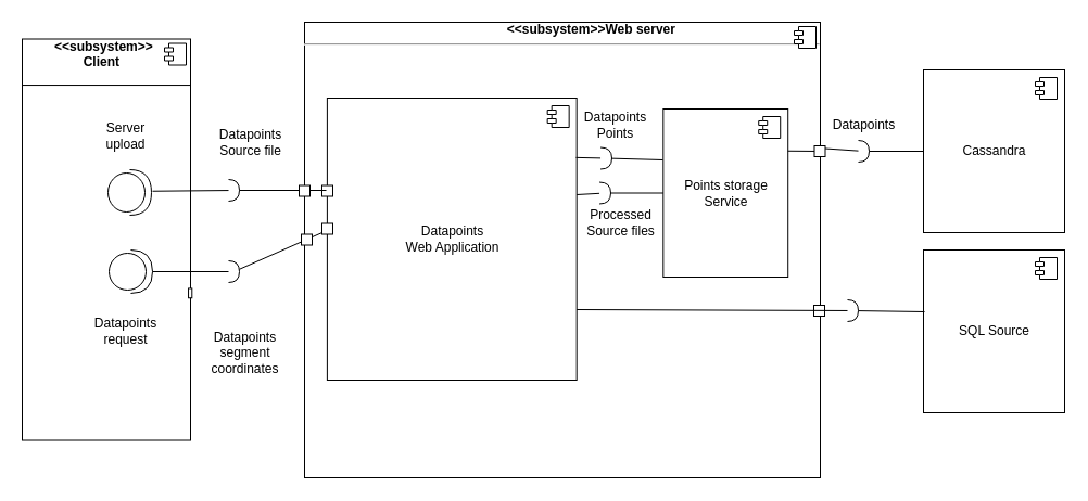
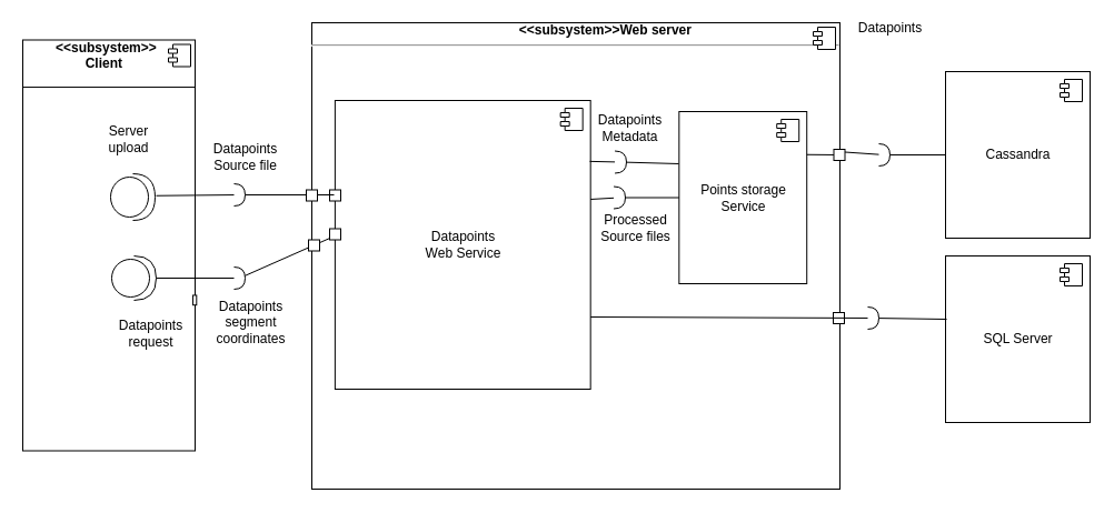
  <mxCell id="0" />
  <mxCell id="1" parent="0" />
  <mxCell id="2" value="&lt;div&gt;&amp;nbsp;&amp;nbsp;&amp;nbsp;&amp;nbsp;&amp;nbsp;&amp;nbsp;&amp;nbsp;&amp;nbsp; &lt;b&gt;&amp;lt;&amp;lt;subsystem&amp;gt;&amp;gt; &lt;br&gt;&lt;/b&gt;&lt;/div&gt;&lt;div&gt;&lt;b&gt;&amp;nbsp;&amp;nbsp;&amp;nbsp;&amp;nbsp;&amp;nbsp;&amp;nbsp;&amp;nbsp;&amp;nbsp;&amp;nbsp;&amp;nbsp;&amp;nbsp;&amp;nbsp;&amp;nbsp;&amp;nbsp;&amp;nbsp;&amp;nbsp; Client &lt;br&gt;&lt;/b&gt;&lt;/div&gt;" style="align=left;overflow=fill;html=1;" vertex="1" parent="1"><mxGeometry x="20" y="35.5" width="155" height="370" as="geometry" /></mxCell>
  <mxCell id="3" value="" style="shape=component;jettyWidth=8;jettyHeight=4;" vertex="1" parent="2"><mxGeometry x="1" width="20" height="20" relative="1" as="geometry"><mxPoint x="-24" y="4" as="offset" /></mxGeometry></mxCell>
  <mxCell id="4" value="" style="rounded=0;whiteSpace=wrap;html=1;" vertex="1" parent="2"><mxGeometry x="153.042" y="229.929" width="3.263" height="8.81" as="geometry" /></mxCell>
  <mxCell id="5" value="&amp;nbsp;&amp;nbsp;&amp;nbsp;&amp;nbsp;&amp;nbsp;&amp;nbsp;&amp;nbsp;&amp;nbsp;&amp;nbsp;&amp;nbsp;&amp;nbsp;&amp;nbsp;&amp;nbsp;&amp;nbsp;&amp;nbsp;&amp;nbsp;&amp;nbsp;&amp;nbsp;&amp;nbsp;&amp;nbsp;&amp;nbsp;&amp;nbsp;&amp;nbsp;&amp;nbsp;&amp;nbsp;&amp;nbsp;&amp;nbsp;&amp;nbsp;&amp;nbsp;&amp;nbsp;&amp;nbsp;&amp;nbsp;&amp;nbsp;&amp;nbsp;&amp;nbsp;&amp;nbsp;&amp;nbsp;&amp;nbsp;&amp;nbsp;&amp;nbsp;&amp;nbsp;&amp;nbsp;&amp;nbsp;&amp;nbsp;&amp;nbsp;&amp;nbsp;&amp;nbsp;&amp;nbsp;&amp;nbsp;&amp;nbsp;&amp;nbsp;&amp;nbsp;&amp;nbsp;&amp;nbsp;&amp;nbsp; &lt;b&gt;&amp;lt;&amp;lt;subsystem&amp;gt;&amp;gt;Web server&lt;br&gt;&lt;/b&gt;&lt;hr&gt;" style="align=left;overflow=fill;html=1;" parent="1" vertex="1"><mxGeometry x="280" y="20" width="475" height="420" as="geometry" /></mxCell>
  <mxCell id="6" value="" style="shape=component;jettyWidth=8;jettyHeight=4;" parent="5" vertex="1"><mxGeometry x="1" width="20" height="20" relative="1" as="geometry"><mxPoint x="-24" y="4" as="offset" /></mxGeometry></mxCell>
  <mxCell id="7" value="&lt;div&gt;Points storage&lt;/div&gt;&lt;div&gt;Service&lt;br&gt;&lt;/div&gt;" style="html=1;" parent="5" vertex="1"><mxGeometry x="330.333" y="80" width="114.889" height="155" as="geometry" /></mxCell>
  <mxCell id="8" value="" style="shape=component;jettyWidth=8;jettyHeight=4;" parent="7" vertex="1"><mxGeometry x="1" width="20" height="20" relative="1" as="geometry"><mxPoint x="-27" y="7" as="offset" /></mxGeometry></mxCell>
- <mxCell id="9" value="Datapoints&lt;br&gt;&lt;div&gt;Web Application&lt;/div&gt;" style="html=1;" parent="5" vertex="1"><mxGeometry x="20.889" y="70" width="229.778" height="260" as="geometry" /></mxCell>
+ <mxCell id="9" value="Datapoints&lt;br&gt;&lt;div&gt;Web Service&lt;/div&gt;" style="html=1;" parent="5" vertex="1"><mxGeometry x="20.889" y="70" width="229.778" height="260" as="geometry" /></mxCell>
  <mxCell id="10" value="" style="shape=component;jettyWidth=8;jettyHeight=4;" parent="9" vertex="1"><mxGeometry x="1" width="20" height="20" relative="1" as="geometry"><mxPoint x="-27" y="7" as="offset" /></mxGeometry></mxCell>
  <mxCell id="11" value="" style="rounded=0;whiteSpace=wrap;html=1;" parent="9" vertex="1"><mxGeometry x="-4.889" y="80.5" width="10" height="10" as="geometry" /></mxCell>
  <mxCell id="12" value="" style="edgeStyle=none;rounded=1;orthogonalLoop=1;jettySize=auto;html=1;endArrow=none;endFill=0;strokeColor=#000000;" parent="5" source="14" target="7" edge="1"><mxGeometry relative="1" as="geometry" /></mxCell>
  <mxCell id="13" value="" style="edgeStyle=none;rounded=1;orthogonalLoop=1;jettySize=auto;html=1;endArrow=none;endFill=0;strokeColor=#000000;" parent="5" source="14" edge="1"><mxGeometry relative="1" as="geometry"><mxPoint x="250.667" y="159" as="targetPoint" /></mxGeometry></mxCell>
  <mxCell id="14" value="" style="shape=requiredInterface;html=1;verticalLabelPosition=bottom;" parent="5" vertex="1"><mxGeometry x="271.556" y="147.5" width="10.444" height="20" as="geometry" /></mxCell>
  <mxCell id="15" value="&lt;div&gt;Processed&lt;/div&gt;&lt;div&gt;Source files&lt;br&gt;&lt;/div&gt;" style="text;html=1;align=center;verticalAlign=middle;resizable=0;points=[];;autosize=1;" parent="5" vertex="1"><mxGeometry x="250.5" y="170" width="80" height="30" as="geometry" /></mxCell>
- <mxCell id="16" value="&lt;div&gt;Datapoints&lt;/div&gt;&lt;div&gt;Points&lt;br&gt;&lt;/div&gt;" style="text;html=1;align=center;verticalAlign=middle;resizable=0;points=[];;autosize=1;" parent="5" vertex="1"><mxGeometry x="250.5" y="80" width="70" height="30" as="geometry" /></mxCell>
+ <mxCell id="16" value="&lt;div&gt;Datapoints&lt;/div&gt;&lt;div&gt;Metadata&lt;br&gt;&lt;/div&gt;" style="text;html=1;align=center;verticalAlign=middle;resizable=0;points=[];;autosize=1;" parent="5" vertex="1"><mxGeometry x="250.5" y="80" width="70" height="30" as="geometry" /></mxCell>
  <mxCell id="17" value="" style="rounded=0;whiteSpace=wrap;html=1;" parent="5" vertex="1"><mxGeometry x="469" y="261" width="10" height="10" as="geometry" /></mxCell>
  <mxCell id="18" value="Cassandra" style="html=1;" parent="1" vertex="1"><mxGeometry x="850" y="64" width="130" height="150" as="geometry" /></mxCell>
  <mxCell id="19" value="" style="shape=component;jettyWidth=8;jettyHeight=4;" parent="18" vertex="1"><mxGeometry x="1" width="20" height="20" relative="1" as="geometry"><mxPoint x="-27" y="7" as="offset" /></mxGeometry></mxCell>
- <mxCell id="20" value="SQL Source" style="html=1;" parent="1" vertex="1"><mxGeometry x="850" y="230" width="130" height="150" as="geometry" /></mxCell>
+ <mxCell id="20" value="SQL Server" style="html=1;" parent="1" vertex="1"><mxGeometry x="850" y="230" width="130" height="150" as="geometry" /></mxCell>
  <mxCell id="21" value="" style="shape=component;jettyWidth=8;jettyHeight=4;" parent="20" vertex="1"><mxGeometry x="1" width="20" height="20" relative="1" as="geometry"><mxPoint x="-27" y="7" as="offset" /></mxGeometry></mxCell>
  <mxCell id="22" style="edgeStyle=none;rounded=1;orthogonalLoop=1;jettySize=auto;html=1;endArrow=none;endFill=0;strokeColor=#000000;entryX=0;entryY=0.5;entryDx=0;entryDy=0;entryPerimeter=0;" parent="1" target="24" edge="1"><mxGeometry relative="1" as="geometry"><mxPoint x="170" y="250" as="targetPoint" /><mxPoint x="140" y="250" as="sourcePoint" /></mxGeometry></mxCell>
  <mxCell id="23" value="" style="edgeStyle=none;rounded=1;orthogonalLoop=1;jettySize=auto;html=1;endArrow=none;endFill=0;strokeColor=#000000;entryX=0;entryY=0.469;entryDx=0;entryDy=0;entryPerimeter=0;" parent="1" source="24" target="9" edge="1"><mxGeometry relative="1" as="geometry"><mxPoint x="300" y="250" as="targetPoint" /></mxGeometry></mxCell>
  <mxCell id="24" value="" style="shape=requiredInterface;html=1;verticalLabelPosition=bottom;" parent="1" vertex="1"><mxGeometry x="210" y="240" width="10" height="20" as="geometry" /></mxCell>
- <mxCell id="25" value="&lt;div&gt;Datapoints &lt;br&gt;&lt;/div&gt;&lt;div&gt;request&lt;br&gt;&lt;/div&gt;" style="text;html=1;align=center;verticalAlign=middle;resizable=0;points=[];;autosize=1;" parent="1" vertex="1"><mxGeometry x="80" y="290" width="70" height="30" as="geometry" /></mxCell>
+ <mxCell id="25" value="&lt;div&gt;Datapoints &lt;br&gt;&lt;/div&gt;&lt;div&gt;request&lt;br&gt;&lt;/div&gt;" style="text;html=1;align=center;verticalAlign=middle;resizable=0;points=[];;autosize=1;" parent="1" vertex="1"><mxGeometry x="100" y="285" width="70" height="30" as="geometry" /></mxCell>
  <mxCell id="26" value="" style="edgeStyle=none;rounded=1;orthogonalLoop=1;jettySize=auto;html=1;endArrow=none;endFill=0;strokeColor=#000000;" parent="1" target="28" edge="1"><mxGeometry relative="1" as="geometry"><mxPoint x="140" y="175.75" as="sourcePoint" /></mxGeometry></mxCell>
  <mxCell id="27" value="" style="edgeStyle=none;rounded=1;orthogonalLoop=1;jettySize=auto;html=1;endArrow=none;endFill=0;strokeColor=#000000;" parent="1" source="28" edge="1"><mxGeometry relative="1" as="geometry"><mxPoint x="300" y="175" as="targetPoint" /></mxGeometry></mxCell>
  <mxCell id="28" value="" style="shape=requiredInterface;html=1;verticalLabelPosition=bottom;" parent="1" vertex="1"><mxGeometry x="210" y="165" width="10" height="20" as="geometry" /></mxCell>
  <mxCell id="29" value="&lt;div&gt;Server&lt;/div&gt;&lt;div&gt;upload&lt;br&gt;&lt;/div&gt;" style="text;html=1;align=center;verticalAlign=middle;resizable=0;points=[];;autosize=1;" parent="1" vertex="1"><mxGeometry x="80" y="110" width="70" height="30" as="geometry" /></mxCell>
- <mxCell id="30" value="&lt;div&gt;Datapoints&lt;/div&gt;&lt;div&gt;Source file&lt;br&gt;&lt;/div&gt;" style="text;html=1;align=center;verticalAlign=middle;resizable=0;points=[];;autosize=1;" parent="1" vertex="1"><mxGeometry x="195" y="116" width="70" height="30" as="geometry" /></mxCell>
- <mxCell id="31" value="&lt;div&gt;Datapoints &lt;br&gt;&lt;/div&gt;&lt;div&gt;segment &lt;br&gt;&lt;/div&gt;&lt;div&gt;coordinates&lt;br&gt;&lt;/div&gt;" style="text;html=1;align=center;verticalAlign=middle;resizable=0;points=[];;autosize=1;" parent="1" vertex="1"><mxGeometry x="185" y="300" width="80" height="50" as="geometry" /></mxCell>
+ <mxCell id="30" value="&lt;div&gt;Datapoints&lt;/div&gt;&lt;div&gt;Source file&lt;br&gt;&lt;/div&gt;" style="text;html=1;align=center;verticalAlign=middle;resizable=0;points=[];;autosize=1;" parent="1" vertex="1"><mxGeometry x="185" y="126" width="70" height="30" as="geometry" /></mxCell>
+ <mxCell id="31" value="&lt;div&gt;Datapoints &lt;br&gt;&lt;/div&gt;&lt;div&gt;segment &lt;br&gt;&lt;/div&gt;&lt;div&gt;coordinates&lt;br&gt;&lt;/div&gt;" style="text;html=1;align=center;verticalAlign=middle;resizable=0;points=[];;autosize=1;" parent="1" vertex="1"><mxGeometry x="185" y="265" width="80" height="50" as="geometry" /></mxCell>
  <mxCell id="32" value="" style="edgeStyle=none;rounded=1;orthogonalLoop=1;jettySize=auto;html=1;endArrow=none;endFill=0;strokeColor=#000000;entryX=1;entryY=0.25;entryDx=0;entryDy=0;" parent="1" source="45" target="7" edge="1"><mxGeometry relative="1" as="geometry" /></mxCell>
  <mxCell id="33" value="" style="edgeStyle=none;rounded=1;orthogonalLoop=1;jettySize=auto;html=1;endArrow=none;endFill=0;strokeColor=#000000;" parent="1" source="34" target="18" edge="1"><mxGeometry relative="1" as="geometry" /></mxCell>
  <mxCell id="34" value="" style="shape=requiredInterface;html=1;verticalLabelPosition=bottom;" parent="1" vertex="1"><mxGeometry x="790" y="129" width="10" height="20" as="geometry" /></mxCell>
- <mxCell id="35" value="Datapoints" style="text;html=1;align=center;verticalAlign=middle;resizable=0;points=[];;autosize=1;" parent="1" vertex="1"><mxGeometry x="760" y="105" width="70" height="20" as="geometry" /></mxCell>
+ <mxCell id="35" value="Datapoints" style="text;html=1;align=center;verticalAlign=middle;resizable=0;points=[];;autosize=1;" parent="1" vertex="1"><mxGeometry x="765" y="15" width="70" height="20" as="geometry" /></mxCell>
  <mxCell id="36" value="" style="edgeStyle=none;rounded=1;orthogonalLoop=1;jettySize=auto;html=1;endArrow=none;endFill=0;strokeColor=#000000;" parent="1" source="38" edge="1"><mxGeometry relative="1" as="geometry"><mxPoint x="610" y="147" as="targetPoint" /></mxGeometry></mxCell>
  <mxCell id="37" value="" style="edgeStyle=none;rounded=1;orthogonalLoop=1;jettySize=auto;html=1;endArrow=none;endFill=0;strokeColor=#000000;entryX=0.997;entryY=0.211;entryDx=0;entryDy=0;entryPerimeter=0;" parent="1" source="38" target="9" edge="1"><mxGeometry relative="1" as="geometry" /></mxCell>
  <mxCell id="38" value="" style="shape=requiredInterface;html=1;verticalLabelPosition=bottom;" parent="1" vertex="1"><mxGeometry x="552.556" y="135.5" width="10.444" height="20" as="geometry" /></mxCell>
  <mxCell id="39" value="" style="edgeStyle=none;rounded=1;orthogonalLoop=1;jettySize=auto;html=1;endArrow=none;endFill=0;strokeColor=#000000;entryX=1;entryY=0.75;entryDx=0;entryDy=0;" parent="1" source="41" target="9" edge="1"><mxGeometry relative="1" as="geometry" /></mxCell>
  <mxCell id="40" value="" style="edgeStyle=none;rounded=1;orthogonalLoop=1;jettySize=auto;html=1;endArrow=none;endFill=0;strokeColor=#000000;entryX=0.008;entryY=0.38;entryDx=0;entryDy=0;entryPerimeter=0;" parent="1" source="41" target="20" edge="1"><mxGeometry relative="1" as="geometry" /></mxCell>
  <mxCell id="41" value="" style="shape=requiredInterface;html=1;verticalLabelPosition=bottom;" parent="1" vertex="1"><mxGeometry x="780" y="276" width="10" height="20" as="geometry" /></mxCell>
  <mxCell id="42" value="" style="rounded=0;whiteSpace=wrap;html=1;" parent="1" vertex="1"><mxGeometry x="296" y="205.5" width="10" height="10" as="geometry" /></mxCell>
  <mxCell id="43" value="" style="rounded=0;whiteSpace=wrap;html=1;" parent="1" vertex="1"><mxGeometry x="277" y="215.5" width="10" height="10" as="geometry" /></mxCell>
  <mxCell id="44" value="" style="rounded=0;whiteSpace=wrap;html=1;" parent="1" vertex="1"><mxGeometry x="275" y="170.5" width="10" height="10" as="geometry" /></mxCell>
  <mxCell id="45" value="" style="rounded=0;whiteSpace=wrap;html=1;" parent="1" vertex="1"><mxGeometry x="749.5" y="134" width="10" height="10" as="geometry" /></mxCell>
  <mxCell id="46" value="" style="edgeStyle=none;rounded=1;orthogonalLoop=1;jettySize=auto;html=1;endArrow=none;endFill=0;strokeColor=#000000;entryX=1;entryY=0.25;entryDx=0;entryDy=0;" parent="1" source="34" target="45" edge="1"><mxGeometry relative="1" as="geometry"><mxPoint x="790" y="138.982" as="sourcePoint" /><mxPoint x="725.222" y="138.75" as="targetPoint" /></mxGeometry></mxCell>
  <mxCell id="47" value="" style="shape=providedRequiredInterface;html=1;verticalLabelPosition=bottom;" parent="1" vertex="1"><mxGeometry x="100" y="230" width="40" height="40" as="geometry" /></mxCell>
  <mxCell id="48" value="" style="shape=providedRequiredInterface;html=1;verticalLabelPosition=bottom;" parent="1" vertex="1"><mxGeometry x="99" y="156" width="40" height="42" as="geometry" /></mxCell>
  <mxCell id="49" value="" style="endArrow=none;html=1;entryX=1.002;entryY=0.115;entryDx=0;entryDy=0;entryPerimeter=0;exitX=0;exitY=0.115;exitDx=0;exitDy=0;exitPerimeter=0;" edge="1" parent="1" source="2" target="2"><mxGeometry width="50" height="50" relative="1" as="geometry"><mxPoint x="-70" y="510" as="sourcePoint" /><mxPoint x="-20" y="460" as="targetPoint" /></mxGeometry></mxCell>
